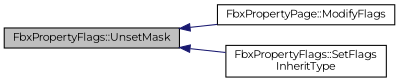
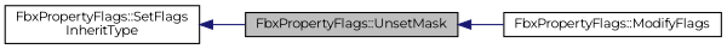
  digraph {
    fontname=Montserrat
    rankdir=LR
    node [color=black fillcolor=white fontname=Montserrat fontsize=10 shape=record style=filled]
    edge [color=midnightblue dir=back fontname=Montserrat fontsize=10 labelfontname=Helvetica labelfontsize=10 style=solid]
    n1 [fillcolor=grey75 fontcolor=black height=0.2 label="FbxPropertyFlags::UnsetMask" width=0.4]
-   n2 [height=0.2 label="FbxPropertyPage::ModifyFlags" width=0.4]
+   n2 [height=0.2 label="FbxPropertyFlags::ModifyFlags" width=0.4]
    n3 [height=0.2 label="FbxPropertyFlags::SetFlags\lInheritType" width=0.4]
    n1 -> n2
-   n1 -> n3
+   n3 -> n1
  }
